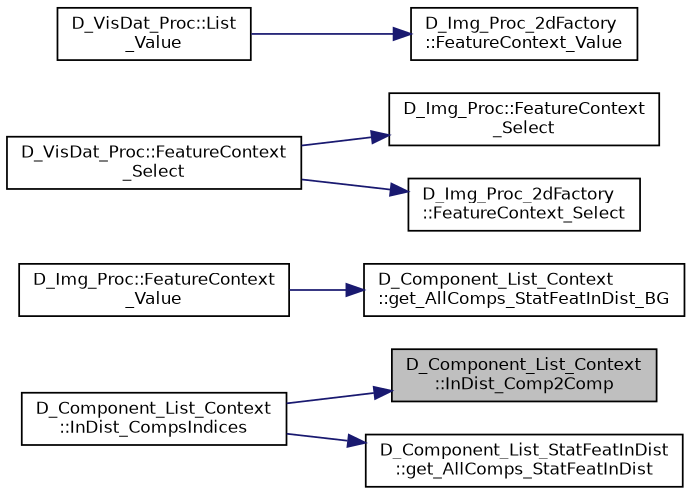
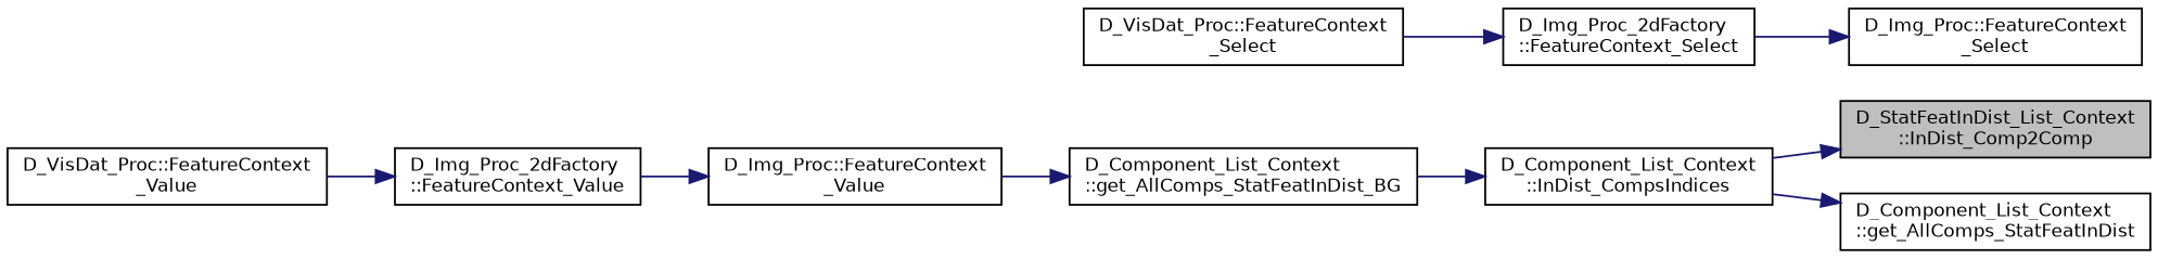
  digraph {
    rankdir=RL
    node [color=black fillcolor=white fontname=Helvetica fontsize=10 shape=record style=filled]
    edge [color=midnightblue dir=back fontname=Helvetica fontsize=10 labelfontname=Helvetica labelfontsize=10 style=solid]
-   n1 [fillcolor=grey75 fontcolor=black height=0.2 label="D_Component_List_Context\l::InDist_Comp2Comp" width=0.4]
+   n1 [fillcolor=grey75 fontcolor=black height=0.2 label="D_StatFeatInDist_List_Context\l::InDist_Comp2Comp" width=0.4]
    n2 [height=0.2 label="D_Component_List_Context\l::InDist_CompsIndices" width=0.4]
    n3 [height=0.2 label="D_Component_List_Context\l::get_AllComps_StatFeatInDist_BG" width=0.4]
-   n4 [height=0.2 label="D_Component_List_StatFeatInDist\l::get_AllComps_StatFeatInDist" width=0.4]
+   n4 [height=0.2 label="D_Component_List_Context\l::get_AllComps_StatFeatInDist" width=0.4]
    n5 [height=0.2 label="D_Img_Proc::FeatureContext\l_Value" width=0.4]
    n6 [height=0.2 label="D_Img_Proc::FeatureContext\l_Select" width=0.4]
    n7 [height=0.2 label="D_Img_Proc_2dFactory\l::FeatureContext_Select" width=0.4]
    n8 [height=0.2 label="D_Img_Proc_2dFactory\l::FeatureContext_Value" width=0.4]
    n9 [height=0.2 label="D_VisDat_Proc::FeatureContext\l_Select" width=0.4]
-   n10 [height=0.2 label="D_VisDat_Proc::List\l_Value" width=0.4]
+   n10 [height=0.2 label="D_VisDat_Proc::FeatureContext\l_Value" width=0.4]
    n1 -> n2
+   n2 -> n3
    n3 -> n5
    n4 -> n2
-   n6 -> n9
+   n5 -> n8
+   n6 -> n7
    n7 -> n9
    n8 -> n10
  }
